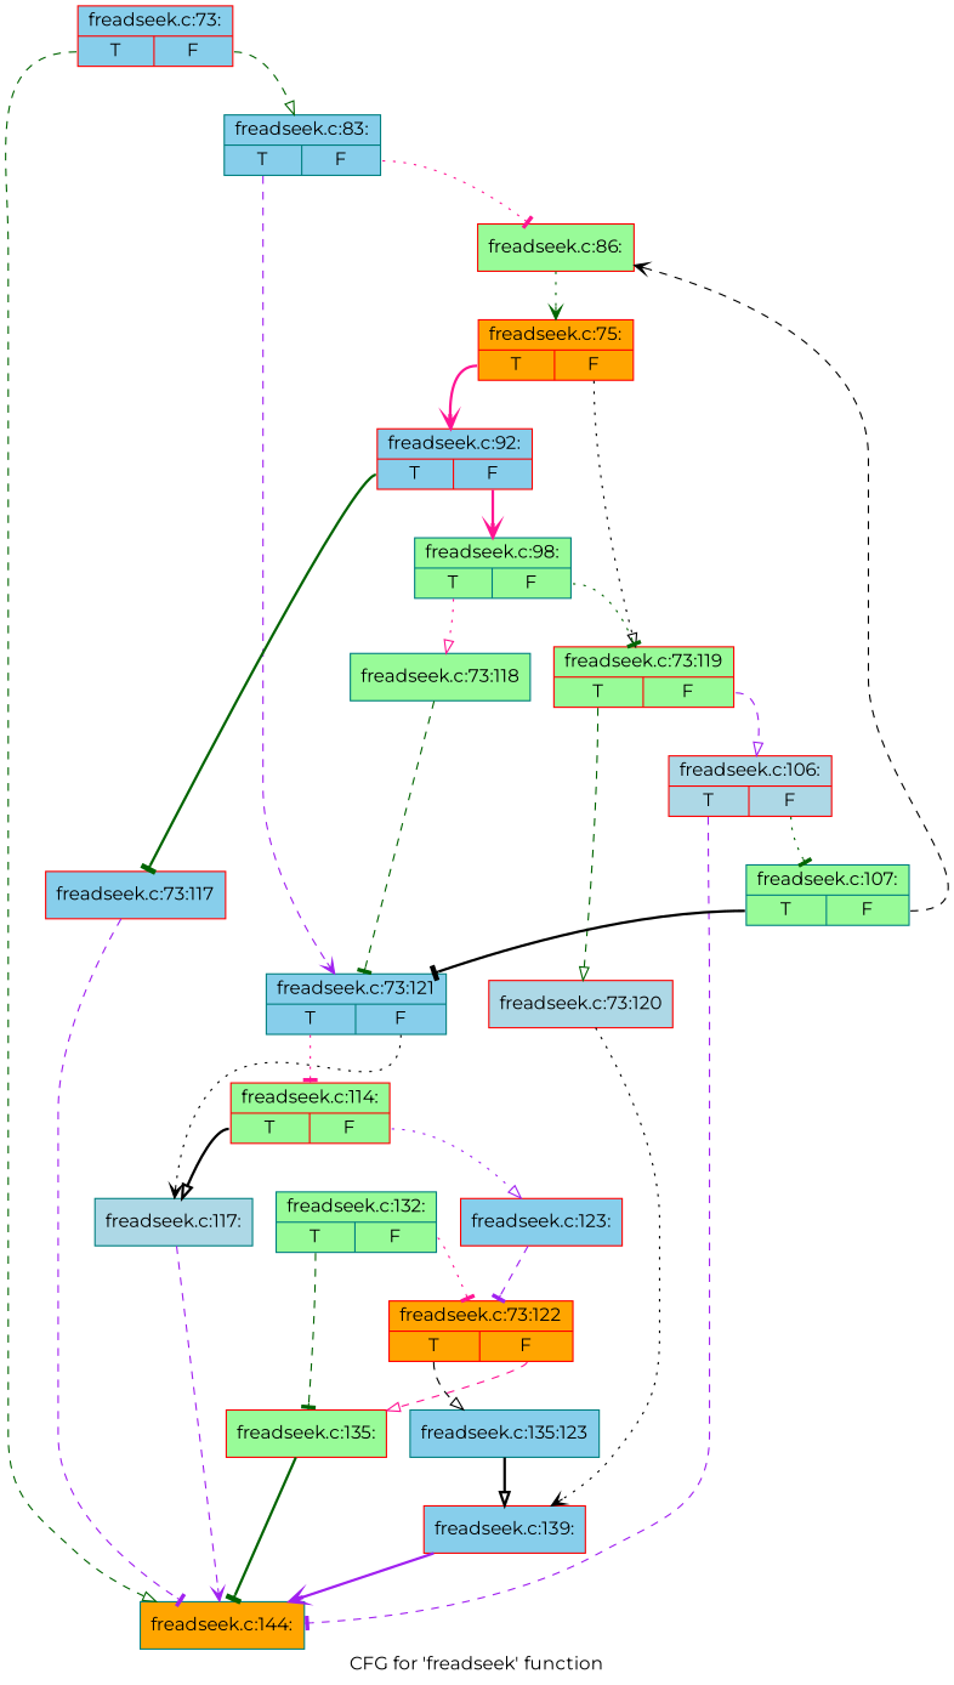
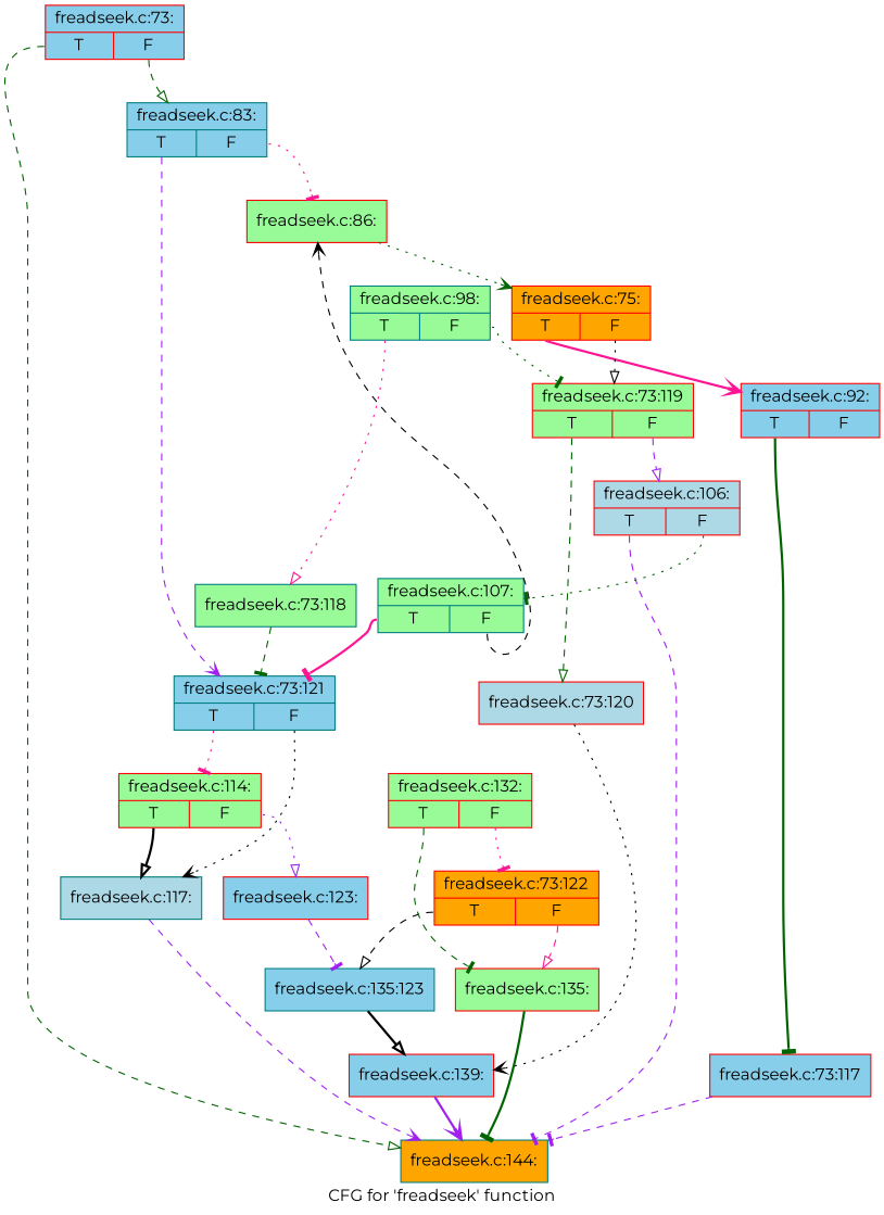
  digraph {
    fontname=Montserrat
    label="CFG for 'freadseek' function"
    node [color=red fillcolor=skyblue fontname=Montserrat shape=record style=filled]
    edge [arrowhead=tee color=darkgreen fontname=Montserrat style=dashed tailport=s0]
    n1 [label="{freadseek.c:73:|{<s0>T|<s1>F}}"]
    n2 [color=teal fillcolor=orange label="{freadseek.c:144:}"]
    n3 [color=teal label="{freadseek.c:83:|{<s0>T|<s1>F}}"]
    n4 [color=teal label="{freadseek.c:73:121|{<s0>T|<s1>F}}"]
    n5 [fillcolor=palegreen label="{freadseek.c:86:}"]
    n6 [fillcolor=palegreen label="{freadseek.c:114:|{<s0>T|<s1>F}}"]
    n7 [color=teal fillcolor=lightblue label="{freadseek.c:117:}"]
    n8 [fillcolor=orange label="{freadseek.c:75:|{<s0>T|<s1>F}}"]
    n9 [label="{freadseek.c:123:}"]
    n10 [fillcolor=orange label="{freadseek.c:73:122|{<s0>T|<s1>F}}"]
    n11 [label="{freadseek.c:92:|{<s0>T|<s1>F}}"]
    n12 [fillcolor=palegreen label="{freadseek.c:73:119|{<s0>T|<s1>F}}"]
    n13 [label="{freadseek.c:73:117}"]
    n14 [color=teal fillcolor=palegreen label="{freadseek.c:98:|{<s0>T|<s1>F}}"]
    n15 [fillcolor=lightblue label="{freadseek.c:73:120}"]
    n16 [fillcolor=lightblue label="{freadseek.c:106:|{<s0>T|<s1>F}}"]
    n17 [color=teal fillcolor=palegreen label="{freadseek.c:73:118}"]
    n18 [label="{freadseek.c:139:}"]
    n19 [color=teal fillcolor=palegreen label="{freadseek.c:107:|{<s0>T|<s1>F}}"]
    n20 [color=teal label="{freadseek.c:135:123}"]
    n21 [fillcolor=palegreen label="{freadseek.c:135:}"]
-   n22 [color=teal fillcolor=palegreen label="{freadseek.c:132:|{<s0>T|<s1>F}}"]
+   n22 [fillcolor=palegreen label="{freadseek.c:132:|{<s0>T|<s1>F}}"]
    n1 -> n2 [arrowhead=onormal]
    n1 -> n3 [arrowhead=onormal tailport=s1]
    n3 -> n4 [arrowhead=vee color=purple]
    n3 -> n5 [color=deeppink style=dotted tailport=s1]
    n4 -> n6 [color=deeppink style=dotted]
    n4 -> n7 [arrowhead=vee color=black style=dotted tailport=s1]
    n5 -> n8 [arrowhead=vee style=dotted]
    n6 -> n7 [arrowhead=onormal color=black style=bold]
    n6 -> n9 [arrowhead=onormal color=purple style=dotted tailport=s1]
    n7 -> n2 [arrowhead=vee color=purple]
    n8 -> n11 [arrowhead=vee color=deeppink style=bold]
    n8 -> n12 [arrowhead=onormal color=black style=dotted tailport=s1]
-   n9 -> n10 [color=purple]
+   n9 -> n20 [color=purple]
    n10 -> n20 [arrowhead=onormal color=black]
    n10 -> n21 [arrowhead=onormal color=deeppink tailport=s1]
    n11 -> n13 [style=bold]
-   n11 -> n14 [arrowhead=vee color=deeppink style=bold tailport=s1]
    n12 -> n15 [arrowhead=onormal]
    n12 -> n16 [arrowhead=onormal color=purple tailport=s1]
    n13 -> n2 [color=purple]
    n14 -> n12 [style=dotted tailport=s1]
    n14 -> n17 [arrowhead=onormal color=deeppink style=dotted]
    n15 -> n18 [arrowhead=vee color=black style=dotted]
    n16 -> n2 [color=purple]
    n16 -> n19 [style=dotted tailport=s1]
    n17 -> n4
    n18 -> n2 [arrowhead=vee color=purple style=bold]
-   n19 -> n4 [color=black style=bold]
+   n19 -> n4 [color=deeppink style=bold]
    n19 -> n5 [arrowhead=vee color=black tailport=s1]
    n20 -> n18 [arrowhead=onormal color=black style=bold]
    n21 -> n2 [style=bold]
    n22 -> n10 [color=deeppink style=dotted tailport=s1]
    n22 -> n21
  }
